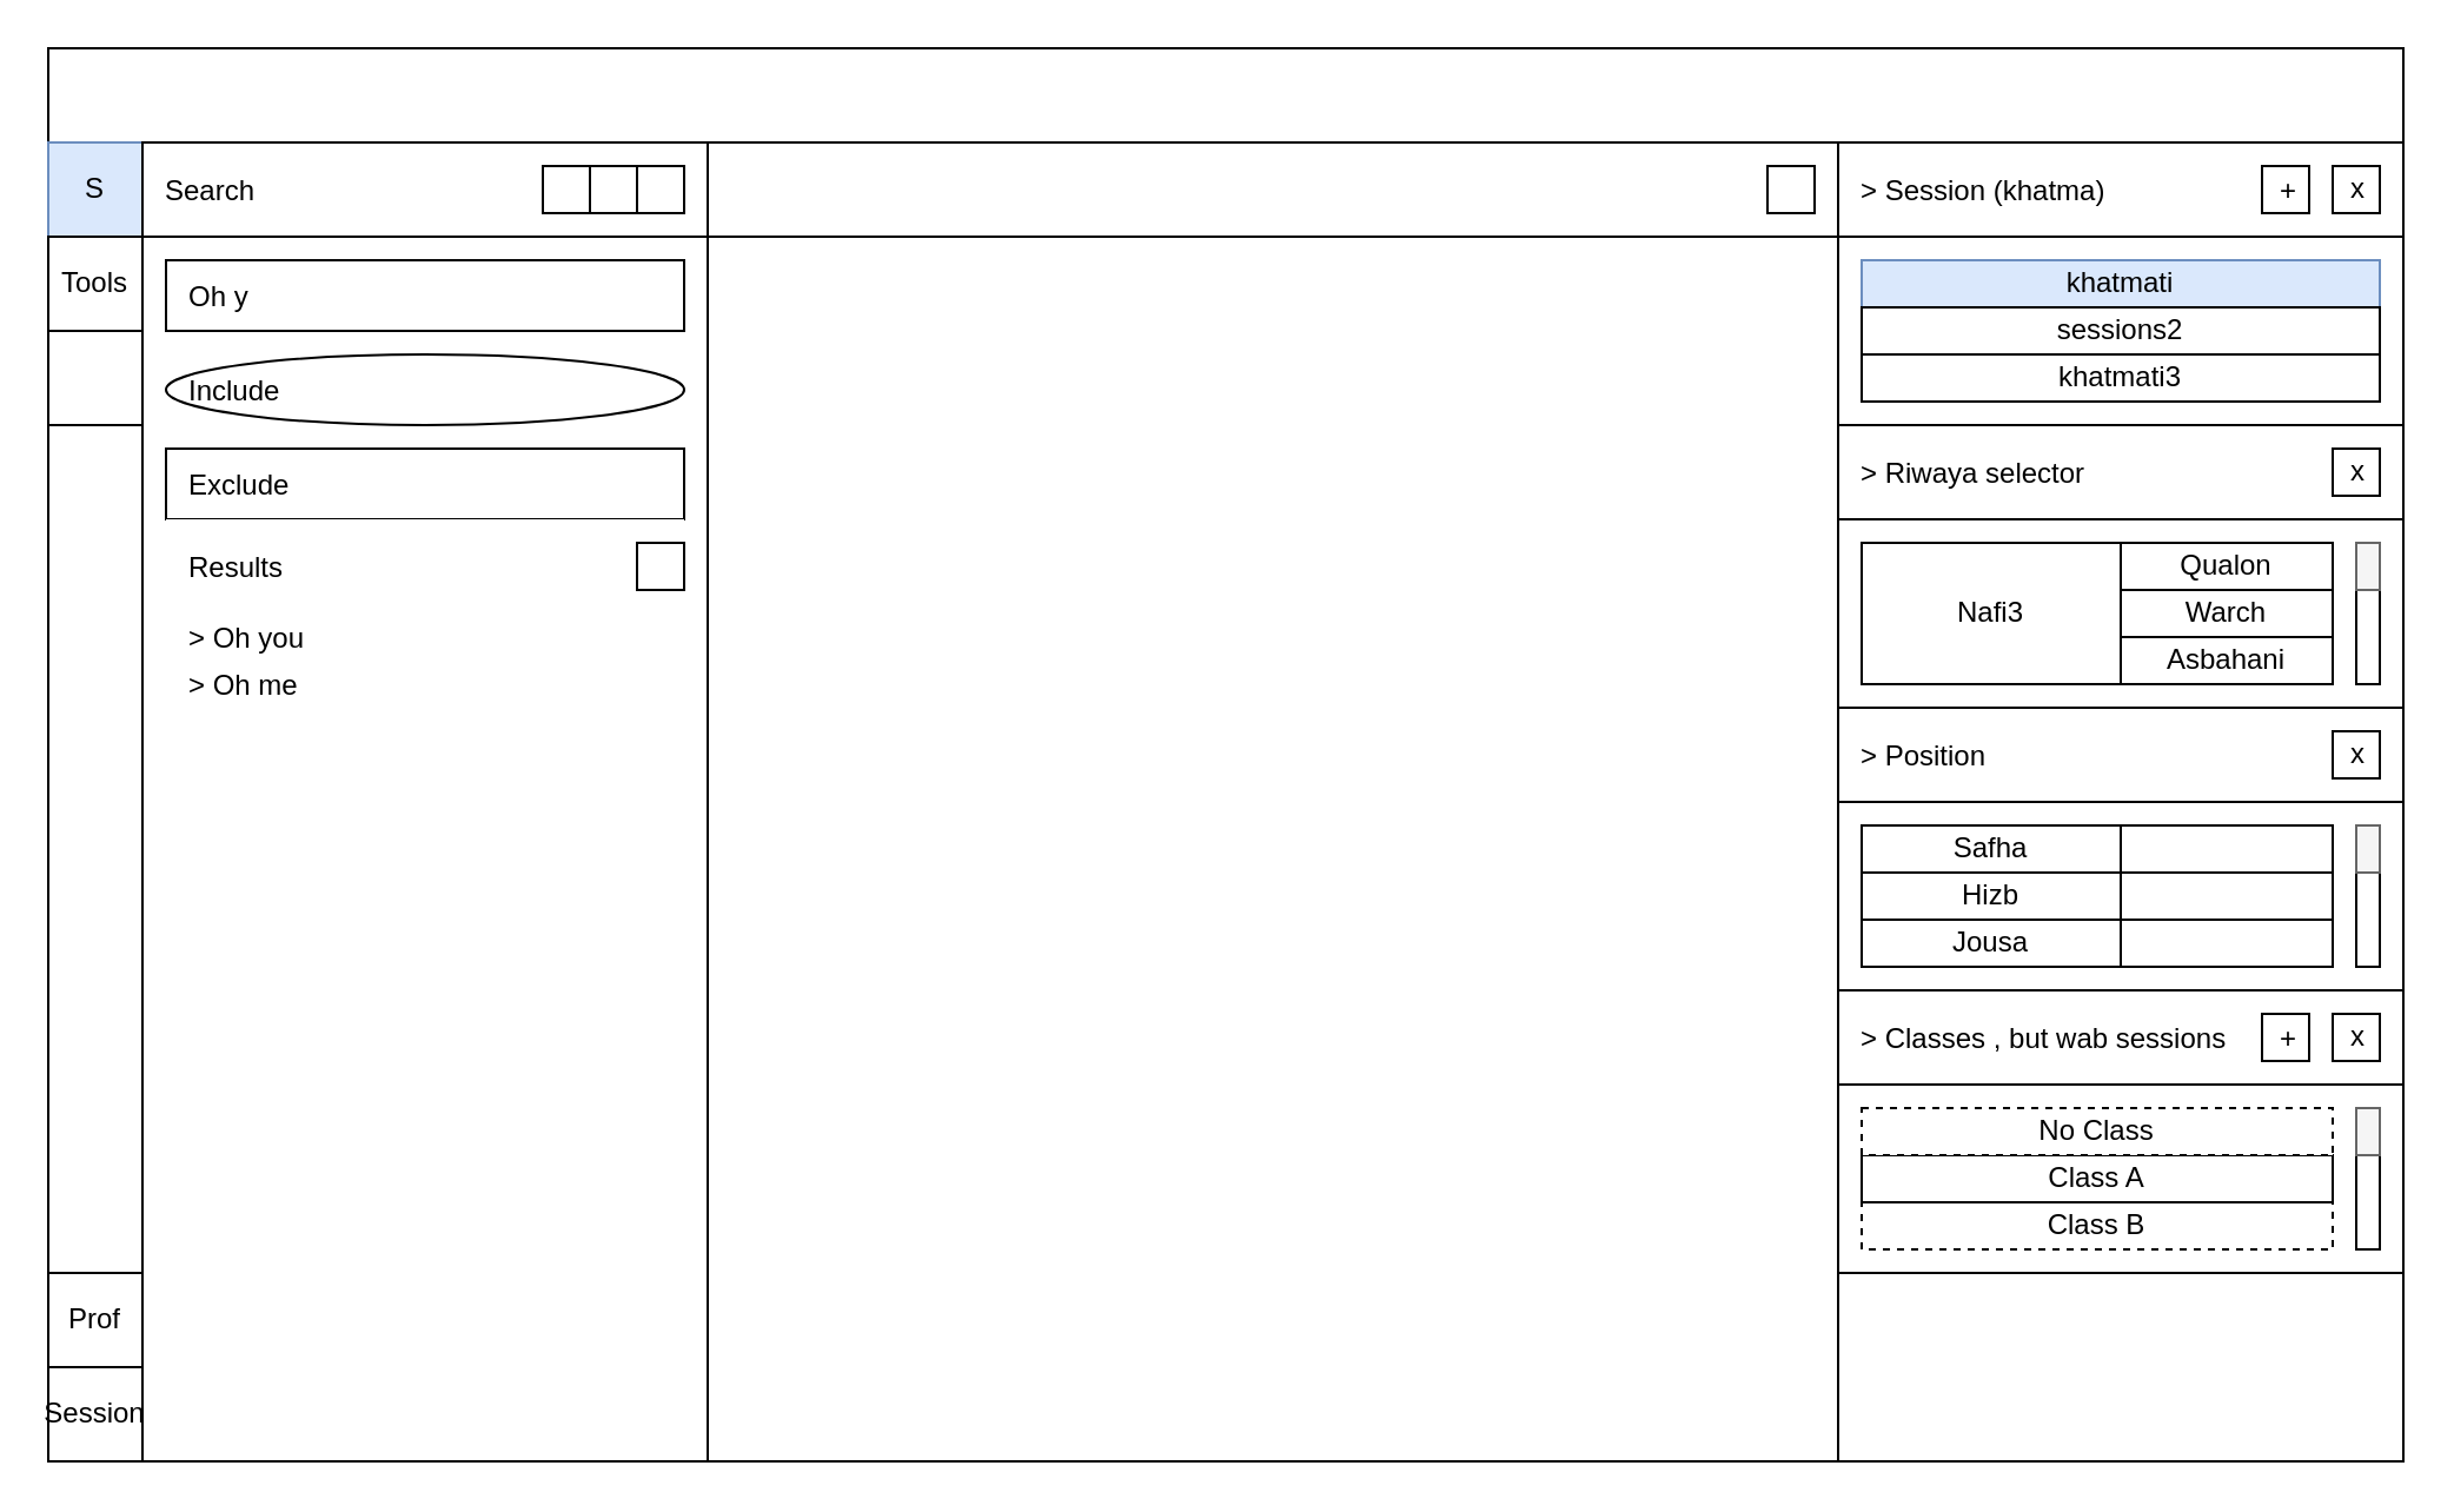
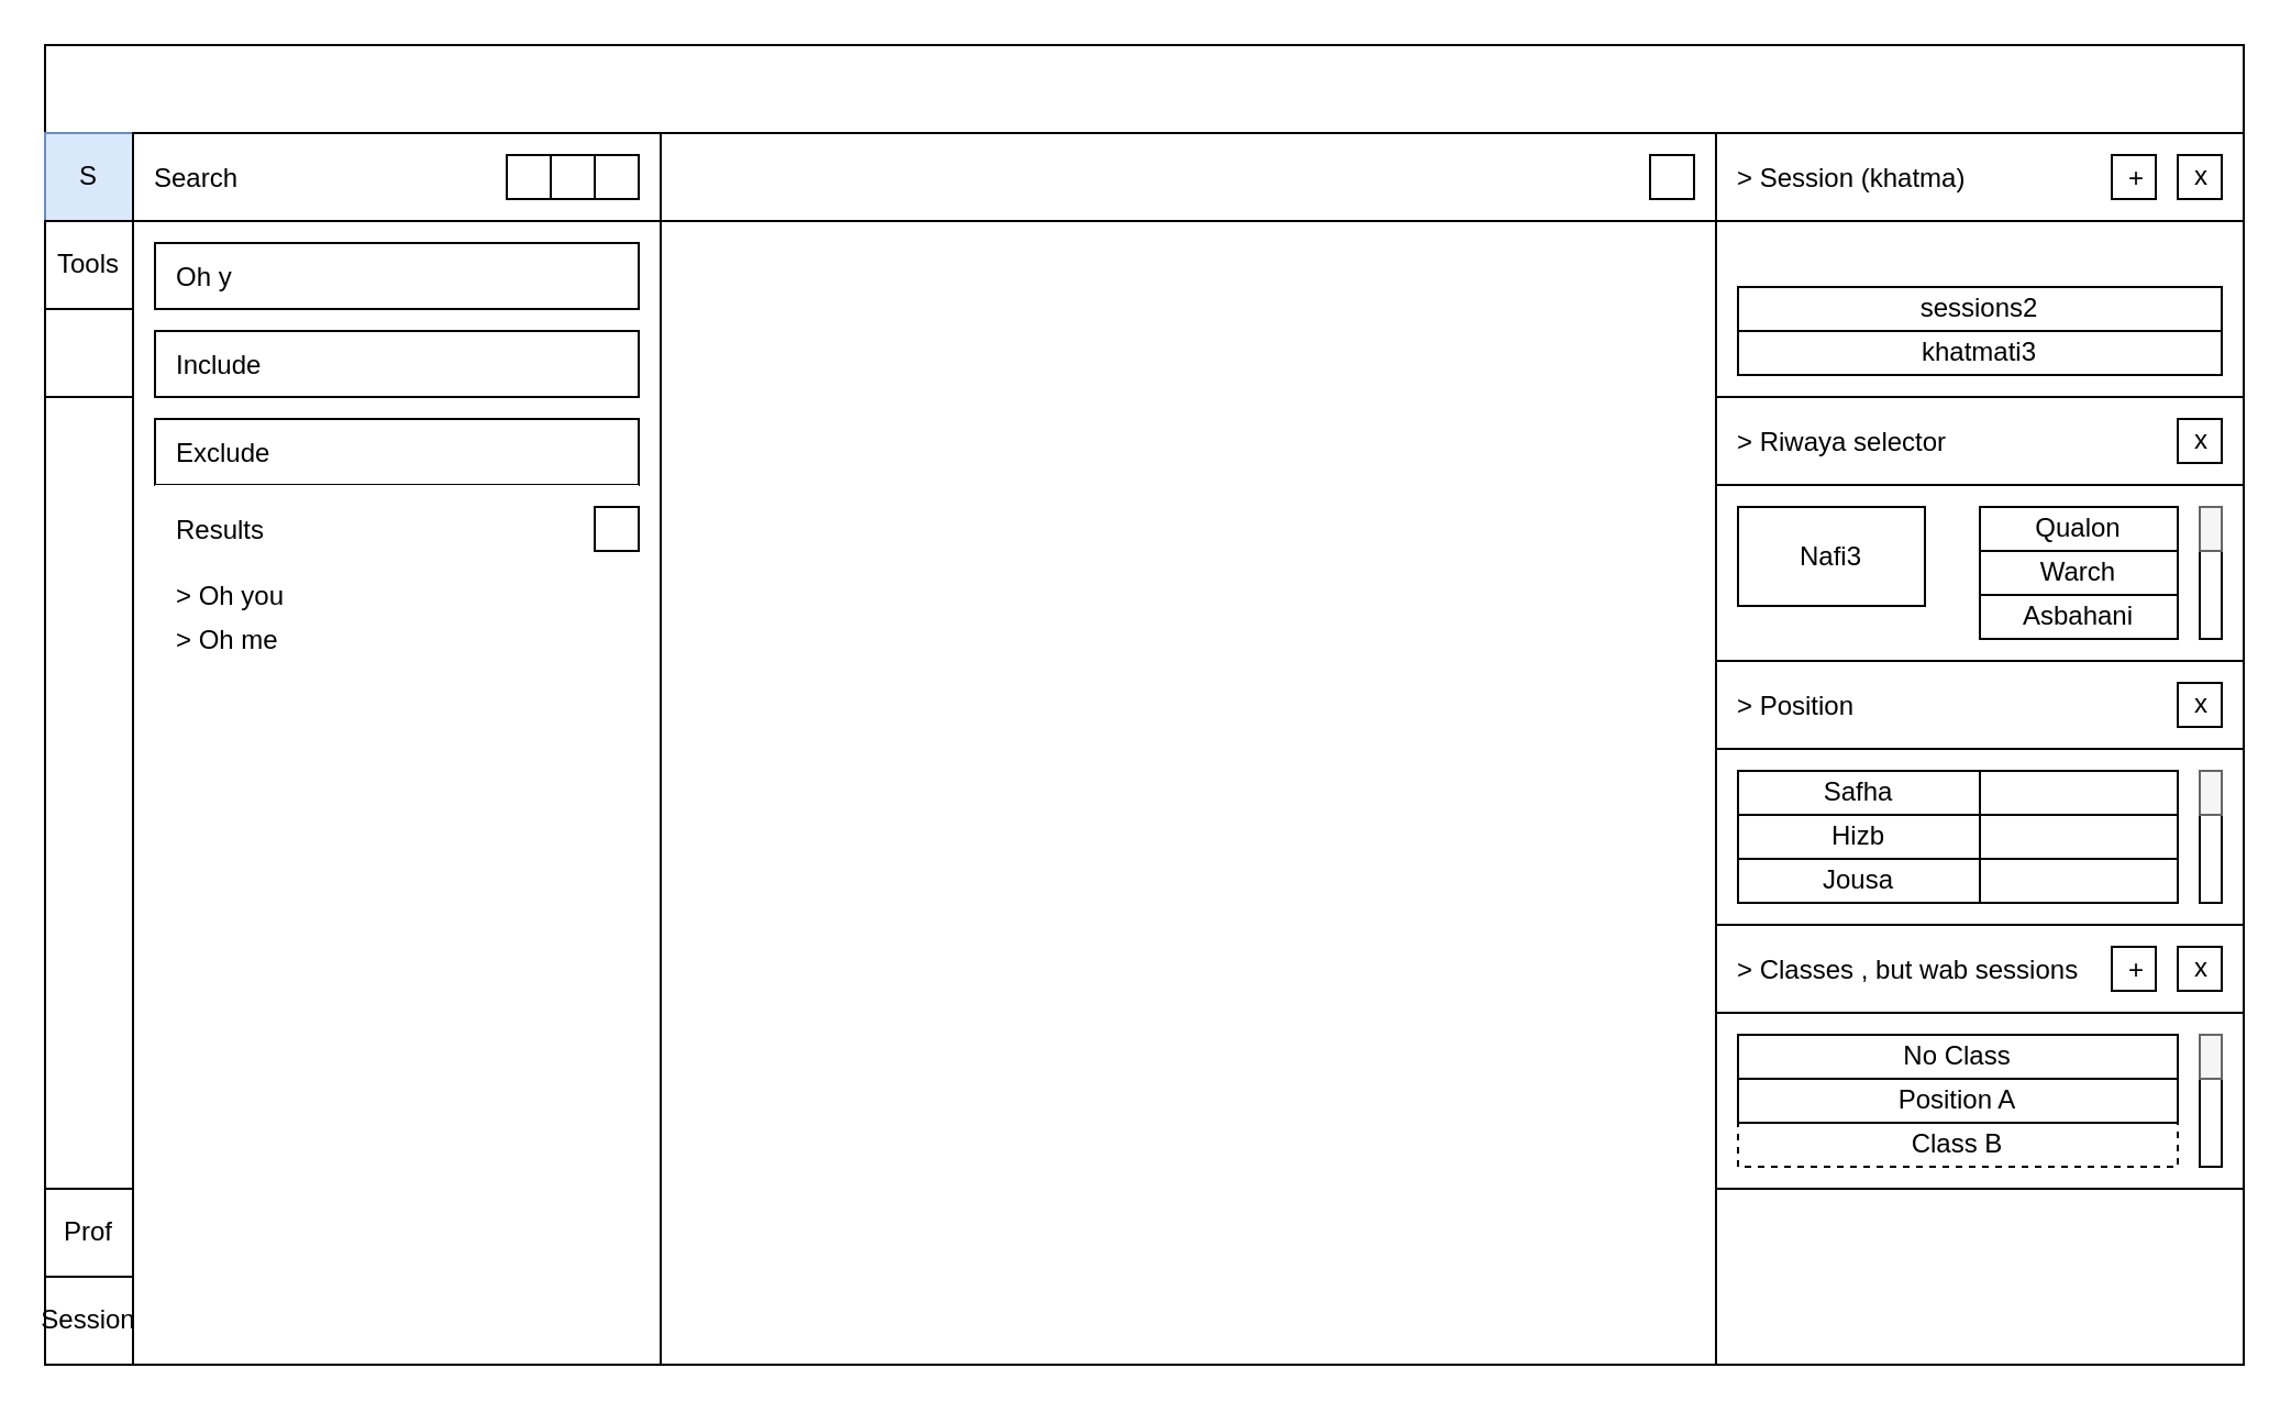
  <mxCell id="0" />
  <mxCell id="1" parent="0" />
  <mxCell id="2" value="" style="rounded=0;whiteSpace=wrap;html=1;" vertex="1" parent="1"><mxGeometry x="20" y="20" width="1000" height="40" as="geometry" /></mxCell>
  <mxCell id="3" value="" style="rounded=0;whiteSpace=wrap;html=1;" vertex="1" parent="1"><mxGeometry x="20" y="60" width="40" height="560" as="geometry" /></mxCell>
  <mxCell id="4" value="" style="rounded=0;whiteSpace=wrap;html=1;" vertex="1" parent="1"><mxGeometry x="60" y="60" width="240" height="560" as="geometry" /></mxCell>
  <mxCell id="5" value="S" style="rounded=0;whiteSpace=wrap;html=1;fillColor=#dae8fc;strokeColor=#6c8ebf;" vertex="1" parent="1"><mxGeometry x="20" y="60" width="40" height="40" as="geometry" /></mxCell>
  <mxCell id="6" value="Tools" style="rounded=0;whiteSpace=wrap;html=1;" vertex="1" parent="1"><mxGeometry x="20" y="100" width="40" height="40" as="geometry" /></mxCell>
  <mxCell id="7" value="" style="rounded=0;whiteSpace=wrap;html=1;" vertex="1" parent="1"><mxGeometry x="20" y="140" width="40" height="40" as="geometry" /></mxCell>
  <mxCell id="8" value="Session" style="rounded=0;whiteSpace=wrap;html=1;" vertex="1" parent="1"><mxGeometry x="20" y="580" width="40" height="40" as="geometry" /></mxCell>
  <mxCell id="9" value="" style="rounded=0;whiteSpace=wrap;html=1;spacing=0;" vertex="1" parent="1"><mxGeometry x="780" y="100" width="240" height="80" as="geometry" /></mxCell>
  <mxCell id="10" value="" style="rounded=0;whiteSpace=wrap;html=1;" vertex="1" parent="1"><mxGeometry x="300" y="100" width="480" height="520" as="geometry" /></mxCell>
  <mxCell id="11" value="" style="rounded=0;whiteSpace=wrap;html=1;" vertex="1" parent="1"><mxGeometry x="780" y="220" width="240" height="80" as="geometry" /></mxCell>
  <mxCell id="12" value="" style="rounded=0;whiteSpace=wrap;html=1;" vertex="1" parent="1"><mxGeometry x="300" y="60" width="480" height="40" as="geometry" /></mxCell>
  <mxCell id="13" value="Search" style="rounded=0;whiteSpace=wrap;html=1;align=left;spacingTop=2;spacing=10;" vertex="1" parent="1"><mxGeometry x="60" y="60" width="240" height="40" as="geometry" /></mxCell>
  <mxCell id="14" value="" style="rounded=0;whiteSpace=wrap;html=1;align=left;spacingTop=2;spacing=10;" vertex="1" parent="1"><mxGeometry x="270" y="70" width="20" height="20" as="geometry" /></mxCell>
  <mxCell id="15" value="" style="rounded=0;whiteSpace=wrap;html=1;align=left;spacingTop=2;spacing=10;" vertex="1" parent="1"><mxGeometry x="250" y="70" width="20" height="20" as="geometry" /></mxCell>
  <mxCell id="16" value="" style="rounded=0;whiteSpace=wrap;html=1;align=left;spacingTop=2;spacing=10;" vertex="1" parent="1"><mxGeometry x="230" y="70" width="20" height="20" as="geometry" /></mxCell>
  <mxCell id="17" value="Oh y" style="rounded=0;whiteSpace=wrap;html=1;align=left;spacingTop=2;spacing=10;" vertex="1" parent="1"><mxGeometry x="70" y="110" width="220" height="30" as="geometry" /></mxCell>
- <mxCell id="18" value="Include" style="ellipse;whiteSpace=wrap;html=1;align=left;spacingTop=2;spacing=10;" vertex="1" parent="1"><mxGeometry x="70" y="150" width="220" height="30" as="geometry" /></mxCell>
+ <mxCell id="18" value="Include" style="rounded=0;whiteSpace=wrap;html=1;align=left;spacingTop=2;spacing=10;" vertex="1" parent="1"><mxGeometry x="70" y="150" width="220" height="30" as="geometry" /></mxCell>
  <mxCell id="19" value="Exclude" style="rounded=0;whiteSpace=wrap;html=1;align=left;spacingTop=2;spacing=10;" vertex="1" parent="1"><mxGeometry x="70" y="190" width="220" height="30" as="geometry" /></mxCell>
  <mxCell id="20" value="Results" style="rounded=0;whiteSpace=wrap;html=1;align=left;spacingTop=2;spacing=10;strokeColor=none;" vertex="1" parent="1"><mxGeometry x="70" y="220" width="220" height="40" as="geometry" /></mxCell>
  <mxCell id="21" value="" style="rounded=0;whiteSpace=wrap;html=1;align=left;spacingTop=2;spacing=10;" vertex="1" parent="1"><mxGeometry x="270" y="230" width="20" height="20" as="geometry" /></mxCell>
  <mxCell id="22" value="&amp;gt; Oh you&amp;nbsp;" style="rounded=0;whiteSpace=wrap;html=1;align=left;spacingTop=2;spacing=10;strokeColor=none;" vertex="1" parent="1"><mxGeometry x="70" y="260" width="220" height="20" as="geometry" /></mxCell>
  <mxCell id="23" value="&amp;gt; Oh me" style="rounded=0;whiteSpace=wrap;html=1;align=left;spacingTop=2;spacing=10;strokeColor=none;" vertex="1" parent="1"><mxGeometry x="70" y="280" width="220" height="20" as="geometry" /></mxCell>
  <mxCell id="24" value="&amp;gt; Riwaya selector" style="rounded=0;whiteSpace=wrap;html=1;align=left;spacingTop=2;spacing=10;" vertex="1" parent="1"><mxGeometry x="780" y="180" width="240" height="40" as="geometry" /></mxCell>
- <mxCell id="25" value="Nafi3" style="rounded=0;whiteSpace=wrap;html=1;" vertex="1" parent="1"><mxGeometry x="790" y="230" width="110" height="60" as="geometry" /></mxCell>
+ <mxCell id="25" value="Nafi3" style="rounded=0;whiteSpace=wrap;html=1;" vertex="1" parent="1"><mxGeometry x="790" y="230" width="85" height="45" as="geometry" /></mxCell>
  <mxCell id="26" value="Qualon" style="rounded=0;whiteSpace=wrap;html=1;" vertex="1" parent="1"><mxGeometry x="900" y="230" width="90" height="20" as="geometry" /></mxCell>
  <mxCell id="27" value="Warch" style="rounded=0;whiteSpace=wrap;html=1;" vertex="1" parent="1"><mxGeometry x="900" y="250" width="90" height="20" as="geometry" /></mxCell>
  <mxCell id="28" value="Asbahani" style="rounded=0;whiteSpace=wrap;html=1;" vertex="1" parent="1"><mxGeometry x="900" y="270" width="90" height="20" as="geometry" /></mxCell>
  <mxCell id="29" value="" style="rounded=0;whiteSpace=wrap;html=1;" vertex="1" parent="1"><mxGeometry x="780" y="340" width="240" height="80" as="geometry" /></mxCell>
  <mxCell id="30" value="&amp;gt; Position" style="rounded=0;whiteSpace=wrap;html=1;align=left;spacingTop=2;spacing=10;" vertex="1" parent="1"><mxGeometry x="780" y="300" width="240" height="40" as="geometry" /></mxCell>
- <mxCell id="31" value="khatmati" style="rounded=0;whiteSpace=wrap;html=1;fillColor=#dae8fc;strokeColor=#6c8ebf;" vertex="1" parent="1"><mxGeometry x="790" y="110" width="220" height="20" as="geometry" /></mxCell>
  <mxCell id="32" value="" style="rounded=0;whiteSpace=wrap;html=1;" vertex="1" parent="1"><mxGeometry x="900" y="350" width="90" height="20" as="geometry" /></mxCell>
  <mxCell id="33" value="" style="rounded=0;whiteSpace=wrap;html=1;" vertex="1" parent="1"><mxGeometry x="1000" y="230" width="10" height="60" as="geometry" /></mxCell>
  <mxCell id="34" value="" style="rounded=0;whiteSpace=wrap;html=1;fillColor=#f5f5f5;fontColor=#333333;strokeColor=#666666;" vertex="1" parent="1"><mxGeometry x="1000" y="230" width="10" height="20" as="geometry" /></mxCell>
  <mxCell id="35" value="x" style="rounded=0;whiteSpace=wrap;html=1;align=left;spacingTop=0;spacing=8;" vertex="1" parent="1"><mxGeometry x="990" y="190" width="20" height="20" as="geometry" /></mxCell>
  <mxCell id="36" value="Prof" style="rounded=0;whiteSpace=wrap;html=1;" vertex="1" parent="1"><mxGeometry x="20" y="540" width="40" height="40" as="geometry" /></mxCell>
  <mxCell id="37" value="" style="rounded=0;whiteSpace=wrap;html=1;align=left;spacingTop=0;spacing=8;" vertex="1" parent="1"><mxGeometry x="750" y="70" width="20" height="20" as="geometry" /></mxCell>
  <mxCell id="38" value="x" style="rounded=0;whiteSpace=wrap;html=1;align=left;spacingTop=0;spacing=8;" vertex="1" parent="1"><mxGeometry x="990" y="310" width="20" height="20" as="geometry" /></mxCell>
  <mxCell id="39" value="Hizb" style="rounded=0;whiteSpace=wrap;html=1;" vertex="1" parent="1"><mxGeometry x="790" y="370" width="110" height="20" as="geometry" /></mxCell>
  <mxCell id="40" value="" style="rounded=0;whiteSpace=wrap;html=1;" vertex="1" parent="1"><mxGeometry x="900" y="370" width="90" height="20" as="geometry" /></mxCell>
  <mxCell id="41" value="Jousa" style="rounded=0;whiteSpace=wrap;html=1;" vertex="1" parent="1"><mxGeometry x="790" y="390" width="110" height="20" as="geometry" /></mxCell>
  <mxCell id="42" value="" style="rounded=0;whiteSpace=wrap;html=1;" vertex="1" parent="1"><mxGeometry x="900" y="390" width="90" height="20" as="geometry" /></mxCell>
  <mxCell id="43" value="" style="rounded=0;whiteSpace=wrap;html=1;" vertex="1" parent="1"><mxGeometry x="1000" y="350" width="10" height="60" as="geometry" /></mxCell>
  <mxCell id="44" value="" style="rounded=0;whiteSpace=wrap;html=1;fillColor=#f5f5f5;fontColor=#333333;strokeColor=#666666;" vertex="1" parent="1"><mxGeometry x="1000" y="350" width="10" height="20" as="geometry" /></mxCell>
  <mxCell id="45" value="&amp;gt; Session (khatma)" style="rounded=0;whiteSpace=wrap;html=1;align=left;spacingTop=2;spacing=10;" vertex="1" parent="1"><mxGeometry x="780" y="60" width="240" height="40" as="geometry" /></mxCell>
  <mxCell id="46" value="x" style="rounded=0;whiteSpace=wrap;html=1;align=left;spacingTop=0;spacing=8;" vertex="1" parent="1"><mxGeometry x="990" y="70" width="20" height="20" as="geometry" /></mxCell>
  <mxCell id="47" value="sessions2" style="rounded=0;whiteSpace=wrap;html=1;" vertex="1" parent="1"><mxGeometry x="790" y="130" width="220" height="20" as="geometry" /></mxCell>
  <mxCell id="48" value="khatmati3" style="rounded=0;whiteSpace=wrap;html=1;" vertex="1" parent="1"><mxGeometry x="790" y="150" width="220" height="20" as="geometry" /></mxCell>
  <mxCell id="49" value="&lt;font style=&quot;font-size: 12px;&quot;&gt;+&lt;/font&gt;" style="rounded=0;whiteSpace=wrap;html=1;align=left;spacingTop=1;spacing=8;" vertex="1" parent="1"><mxGeometry x="960" y="70" width="20" height="20" as="geometry" /></mxCell>
  <mxCell id="50" value="Safha" style="rounded=0;whiteSpace=wrap;html=1;" vertex="1" parent="1"><mxGeometry x="790" y="350" width="110" height="20" as="geometry" /></mxCell>
  <mxCell id="51" value="" style="rounded=0;whiteSpace=wrap;html=1;spacing=0;" vertex="1" parent="1"><mxGeometry x="780" y="540" width="240" height="80" as="geometry" /></mxCell>
  <mxCell id="52" value="" style="rounded=0;whiteSpace=wrap;html=1;" vertex="1" parent="1"><mxGeometry x="780" y="460" width="240" height="80" as="geometry" /></mxCell>
  <mxCell id="53" value="&amp;gt; Classes , but wab sessions" style="rounded=0;whiteSpace=wrap;html=1;align=left;spacingTop=2;spacing=10;" vertex="1" parent="1"><mxGeometry x="780" y="420" width="240" height="40" as="geometry" /></mxCell>
  <mxCell id="54" value="x" style="rounded=0;whiteSpace=wrap;html=1;align=left;spacingTop=0;spacing=8;" vertex="1" parent="1"><mxGeometry x="990" y="430" width="20" height="20" as="geometry" /></mxCell>
  <mxCell id="55" value="Class B" style="rounded=0;whiteSpace=wrap;html=1;dashed=1;" vertex="1" parent="1"><mxGeometry x="790" y="510" width="200" height="20" as="geometry" /></mxCell>
  <mxCell id="56" value="" style="rounded=0;whiteSpace=wrap;html=1;" vertex="1" parent="1"><mxGeometry x="1000" y="470" width="10" height="60" as="geometry" /></mxCell>
  <mxCell id="57" value="" style="rounded=0;whiteSpace=wrap;html=1;fillColor=#f5f5f5;fontColor=#333333;strokeColor=#666666;" vertex="1" parent="1"><mxGeometry x="1000" y="470" width="10" height="20" as="geometry" /></mxCell>
- <mxCell id="58" value="Class A" style="rounded=0;whiteSpace=wrap;html=1;" vertex="1" parent="1"><mxGeometry x="790" y="490" width="200" height="20" as="geometry" /></mxCell>
+ <mxCell id="58" value="Position A" style="rounded=0;whiteSpace=wrap;html=1;" vertex="1" parent="1"><mxGeometry x="790" y="490" width="200" height="20" as="geometry" /></mxCell>
  <mxCell id="59" value="&lt;font style=&quot;font-size: 12px;&quot;&gt;+&lt;/font&gt;" style="rounded=0;whiteSpace=wrap;html=1;align=left;spacingTop=1;spacing=8;" vertex="1" parent="1"><mxGeometry x="960" y="430" width="20" height="20" as="geometry" /></mxCell>
- <mxCell id="60" value="No Class" style="rounded=0;whiteSpace=wrap;html=1;dashed=1;" vertex="1" parent="1"><mxGeometry x="790" y="470" width="200" height="20" as="geometry" /></mxCell>
+ <mxCell id="60" value="No Class" style="rounded=0;whiteSpace=wrap;html=1;" vertex="1" parent="1"><mxGeometry x="790" y="470" width="200" height="20" as="geometry" /></mxCell>
